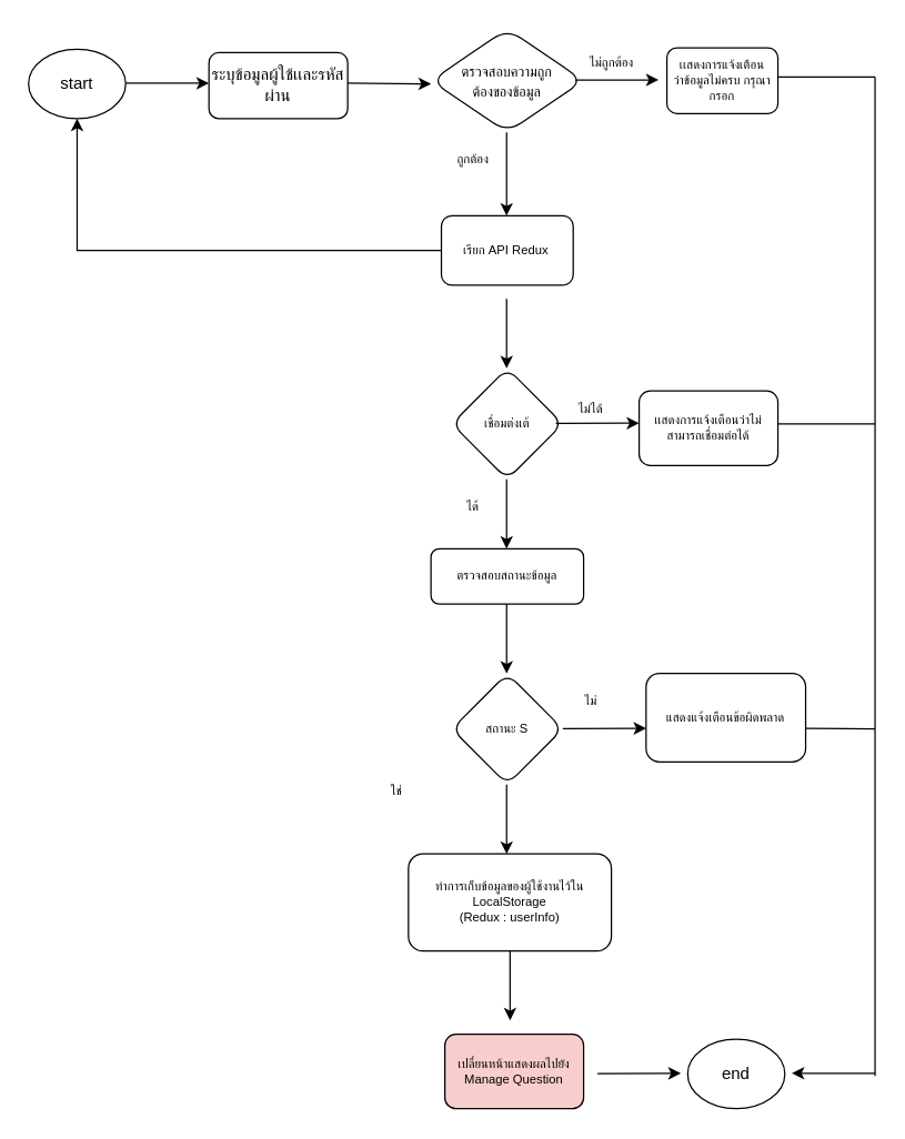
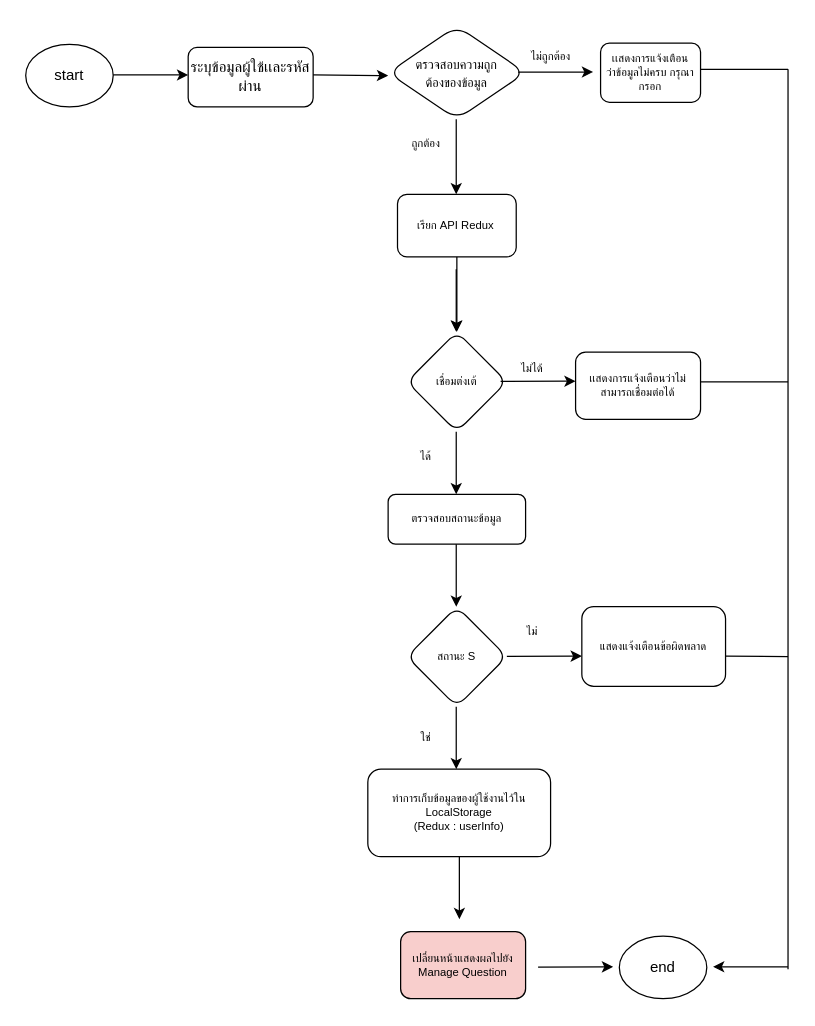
  <mxCell id="0" />
  <mxCell id="1" parent="0" />
  <mxCell id="2" value="start" style="ellipse;whiteSpace=wrap;html=1;" parent="1" vertex="1"><mxGeometry x="20" y="35" width="70" height="50" as="geometry" /></mxCell>
  <mxCell id="3" value="ระบุข้อมูลผู้ใช้เเละรหัสผ่าน" style="rounded=1;whiteSpace=wrap;html=1;" parent="1" vertex="1"><mxGeometry x="150" y="37.5" width="100" height="47.5" as="geometry" /></mxCell>
  <mxCell id="4" value="" style="endArrow=classic;html=1;rounded=0;" parent="1" edge="1"><mxGeometry width="50" height="50" relative="1" as="geometry"><mxPoint x="90" y="59.5" as="sourcePoint" /><mxPoint x="150" y="59.5" as="targetPoint" /></mxGeometry></mxCell>
  <mxCell id="5" value="" style="endArrow=classic;html=1;rounded=0;" parent="1" edge="1"><mxGeometry width="50" height="50" relative="1" as="geometry"><mxPoint x="250" y="59.5" as="sourcePoint" /><mxPoint x="310" y="60" as="targetPoint" /></mxGeometry></mxCell>
  <mxCell id="6" value="&lt;font size=&quot;1&quot;&gt;ตรวจสอบความถูก&lt;br&gt;ต้องของข้อมูล&lt;/font&gt;" style="rhombus;whiteSpace=wrap;html=1;rounded=1;arcSize=25;" parent="1" vertex="1"><mxGeometry x="310" y="20.31" width="110" height="74.69" as="geometry" /></mxCell>
  <mxCell id="7" value="" style="endArrow=classic;html=1;rounded=0;fontSize=9;" parent="1" edge="1"><mxGeometry width="50" height="50" relative="1" as="geometry"><mxPoint x="414" y="57.3" as="sourcePoint" /><mxPoint x="474" y="57.15" as="targetPoint" /></mxGeometry></mxCell>
  <mxCell id="8" value="ไม่ถูกต้อง" style="text;html=1;align=center;verticalAlign=middle;resizable=0;points=[];autosize=1;strokeColor=none;fillColor=none;fontSize=9;" parent="1" vertex="1"><mxGeometry x="410" y="35" width="60" height="20" as="geometry" /></mxCell>
  <mxCell id="9" value="เเสดงการแจ้งเตือน&lt;br&gt;ว่าข้อมูลไม่ครบ กรุณากรอก" style="rounded=1;whiteSpace=wrap;html=1;fontSize=9;" parent="1" vertex="1"><mxGeometry x="480" y="33.98" width="80" height="47.35" as="geometry" /></mxCell>
  <mxCell id="10" value="" style="endArrow=classic;html=1;rounded=0;fontSize=9;" parent="1" edge="1"><mxGeometry width="50" height="50" relative="1" as="geometry"><mxPoint x="364.5" y="95" as="sourcePoint" /><mxPoint x="364.5" y="155" as="targetPoint" /></mxGeometry></mxCell>
  <mxCell id="11" value="ถูกต้อง" style="text;html=1;align=center;verticalAlign=middle;resizable=0;points=[];autosize=1;strokeColor=none;fillColor=none;fontSize=9;" parent="1" vertex="1"><mxGeometry x="315" y="105" width="50" height="20" as="geometry" /></mxCell>
- <mxCell id="12" value="" style="edgeStyle=orthogonalEdgeStyle;rounded=0;orthogonalLoop=1;jettySize=auto;html=1;fontSize=9;" parent="1" source="13" target="2" edge="1"><mxGeometry relative="1" as="geometry" /></mxCell>
+ <mxCell id="12" value="" style="edgeStyle=orthogonalEdgeStyle;rounded=0;orthogonalLoop=1;jettySize=auto;html=1;fontSize=9;" parent="1" source="13" target="18" edge="1"><mxGeometry relative="1" as="geometry" /></mxCell>
  <mxCell id="13" value="เรียก API Redux&amp;nbsp;" style="whiteSpace=wrap;html=1;rounded=1;fontSize=9;" parent="1" vertex="1"><mxGeometry x="317.5" y="155" width="95" height="50" as="geometry" /></mxCell>
  <mxCell id="14" value="" style="endArrow=classic;html=1;rounded=0;fontSize=9;" parent="1" edge="1"><mxGeometry width="50" height="50" relative="1" as="geometry"><mxPoint x="364.5" y="215" as="sourcePoint" /><mxPoint x="364.5" y="265" as="targetPoint" /></mxGeometry></mxCell>
  <mxCell id="15" value="" style="endArrow=classic;html=1;rounded=0;fontSize=9;" parent="1" edge="1"><mxGeometry width="50" height="50" relative="1" as="geometry"><mxPoint x="364.5" y="345" as="sourcePoint" /><mxPoint x="364.5" y="395" as="targetPoint" /></mxGeometry></mxCell>
  <mxCell id="16" value="ตรวจสอบสถานะข้อมูล" style="whiteSpace=wrap;html=1;rounded=1;fontSize=9;" parent="1" vertex="1"><mxGeometry x="310" y="395" width="110" height="40" as="geometry" /></mxCell>
  <mxCell id="17" value="" style="group" parent="1" vertex="1" connectable="0"><mxGeometry x="325" y="265" width="235" height="110" as="geometry" /></mxCell>
  <mxCell id="18" value="เชื่อมต่งเต้" style="rhombus;whiteSpace=wrap;html=1;rounded=1;fontSize=9;" parent="17" vertex="1"><mxGeometry width="80" height="80" as="geometry" /></mxCell>
  <mxCell id="19" value="" style="endArrow=classic;html=1;rounded=0;fontSize=9;" parent="17" edge="1"><mxGeometry width="50" height="50" relative="1" as="geometry"><mxPoint x="75" y="39.65" as="sourcePoint" /><mxPoint x="135" y="39.5" as="targetPoint" /></mxGeometry></mxCell>
  <mxCell id="20" value="ไม่ได้" style="text;html=1;align=center;verticalAlign=middle;resizable=0;points=[];autosize=1;strokeColor=none;fillColor=none;fontSize=9;" parent="17" vertex="1"><mxGeometry x="80" y="20" width="40" height="20" as="geometry" /></mxCell>
  <mxCell id="21" value="เเสดงการแจ้งเตือนว่าไม่สามารถเชื่อมต่อได้" style="rounded=1;whiteSpace=wrap;html=1;fontSize=9;" parent="17" vertex="1"><mxGeometry x="135" y="16.33" width="100" height="53.67" as="geometry" /></mxCell>
  <mxCell id="22" value="ได้" style="text;html=1;align=center;verticalAlign=middle;resizable=0;points=[];autosize=1;strokeColor=none;fillColor=none;fontSize=9;" parent="17" vertex="1"><mxGeometry y="90" width="30" height="20" as="geometry" /></mxCell>
  <mxCell id="23" value="สถานะ S" style="rhombus;whiteSpace=wrap;html=1;rounded=1;fontSize=9;" parent="1" vertex="1"><mxGeometry x="325" y="485" width="80" height="80" as="geometry" /></mxCell>
  <mxCell id="24" value="" style="endArrow=classic;html=1;rounded=0;fontSize=9;" parent="1" edge="1"><mxGeometry width="50" height="50" relative="1" as="geometry"><mxPoint x="405" y="524.65" as="sourcePoint" /><mxPoint x="465" y="524.5" as="targetPoint" /></mxGeometry></mxCell>
  <mxCell id="25" value="ไม่" style="text;html=1;align=center;verticalAlign=middle;resizable=0;points=[];autosize=1;strokeColor=none;fillColor=none;fontSize=9;" parent="1" vertex="1"><mxGeometry x="410" y="495" width="30" height="20" as="geometry" /></mxCell>
  <mxCell id="26" value="แสดงแจ้งเตือนข้อผิดพลาด" style="rounded=1;whiteSpace=wrap;html=1;fontSize=9;" parent="1" vertex="1"><mxGeometry x="465" y="485" width="115" height="63.67" as="geometry" /></mxCell>
- <mxCell id="27" value="ใช่" style="text;html=1;align=center;verticalAlign=middle;resizable=0;points=[];autosize=1;strokeColor=none;fillColor=none;fontSize=9;" parent="1" vertex="1"><mxGeometry x="270" y="560" width="30" height="20" as="geometry" /></mxCell>
+ <mxCell id="27" value="ใช่" style="text;html=1;align=center;verticalAlign=middle;resizable=0;points=[];autosize=1;strokeColor=none;fillColor=none;fontSize=9;" parent="1" vertex="1"><mxGeometry x="325" y="580" width="30" height="20" as="geometry" /></mxCell>
  <mxCell id="28" value="" style="endArrow=classic;html=1;rounded=0;fontSize=9;" parent="1" edge="1"><mxGeometry width="50" height="50" relative="1" as="geometry"><mxPoint x="364.5" y="435" as="sourcePoint" /><mxPoint x="364.5" y="485" as="targetPoint" /></mxGeometry></mxCell>
  <mxCell id="29" value="" style="endArrow=classic;html=1;rounded=0;fontSize=9;" parent="1" edge="1"><mxGeometry width="50" height="50" relative="1" as="geometry"><mxPoint x="364.5" y="565" as="sourcePoint" /><mxPoint x="364.5" y="615" as="targetPoint" /></mxGeometry></mxCell>
  <mxCell id="30" value="ทำการเก็บข้อมูลของผู้ใช้งานไว้ใน LocalStorage&lt;br&gt;(Redux : userInfo)" style="rounded=1;whiteSpace=wrap;html=1;fontSize=9;" parent="1" vertex="1"><mxGeometry x="293.75" y="615" width="146.25" height="70" as="geometry" /></mxCell>
  <mxCell id="31" value="" style="endArrow=classic;html=1;rounded=0;fontSize=9;" parent="1" edge="1"><mxGeometry width="50" height="50" relative="1" as="geometry"><mxPoint x="367" y="685" as="sourcePoint" /><mxPoint x="367" y="735" as="targetPoint" /></mxGeometry></mxCell>
  <mxCell id="32" value="เปลี่ยนหน้าแสดงผลไปยัง Manage Question" style="rounded=1;whiteSpace=wrap;html=1;fontSize=9;fillColor=#f8cecc;" parent="1" vertex="1"><mxGeometry x="320" y="745" width="100" height="53.67" as="geometry" /></mxCell>
  <mxCell id="33" value="end" style="ellipse;whiteSpace=wrap;html=1;" parent="1" vertex="1"><mxGeometry x="495" y="748.67" width="70" height="50" as="geometry" /></mxCell>
  <mxCell id="34" value="" style="endArrow=classic;html=1;rounded=0;fontSize=9;" parent="1" edge="1"><mxGeometry width="50" height="50" relative="1" as="geometry"><mxPoint x="430" y="773.32" as="sourcePoint" /><mxPoint x="490" y="773.17" as="targetPoint" /></mxGeometry></mxCell>
  <mxCell id="35" value="" style="endArrow=none;html=1;rounded=0;" edge="1" parent="1"><mxGeometry width="50" height="50" relative="1" as="geometry"><mxPoint x="560" y="55" as="sourcePoint" /><mxPoint x="630" y="55" as="targetPoint" /></mxGeometry></mxCell>
  <mxCell id="36" value="" style="endArrow=none;html=1;rounded=0;" edge="1" parent="1"><mxGeometry width="50" height="50" relative="1" as="geometry"><mxPoint x="560" y="305" as="sourcePoint" /><mxPoint x="630" y="305" as="targetPoint" /></mxGeometry></mxCell>
  <mxCell id="37" value="" style="endArrow=none;html=1;rounded=0;" edge="1" parent="1"><mxGeometry width="50" height="50" relative="1" as="geometry"><mxPoint x="580" y="524.5" as="sourcePoint" /><mxPoint x="630" y="525" as="targetPoint" /></mxGeometry></mxCell>
  <mxCell id="38" value="" style="endArrow=none;html=1;rounded=0;" edge="1" parent="1"><mxGeometry width="50" height="50" relative="1" as="geometry"><mxPoint x="630" y="775" as="sourcePoint" /><mxPoint x="630" y="55" as="targetPoint" /></mxGeometry></mxCell>
  <mxCell id="39" value="" style="endArrow=classic;html=1;rounded=0;" edge="1" parent="1"><mxGeometry width="50" height="50" relative="1" as="geometry"><mxPoint x="630" y="773.17" as="sourcePoint" /><mxPoint x="570" y="773.17" as="targetPoint" /></mxGeometry></mxCell>
